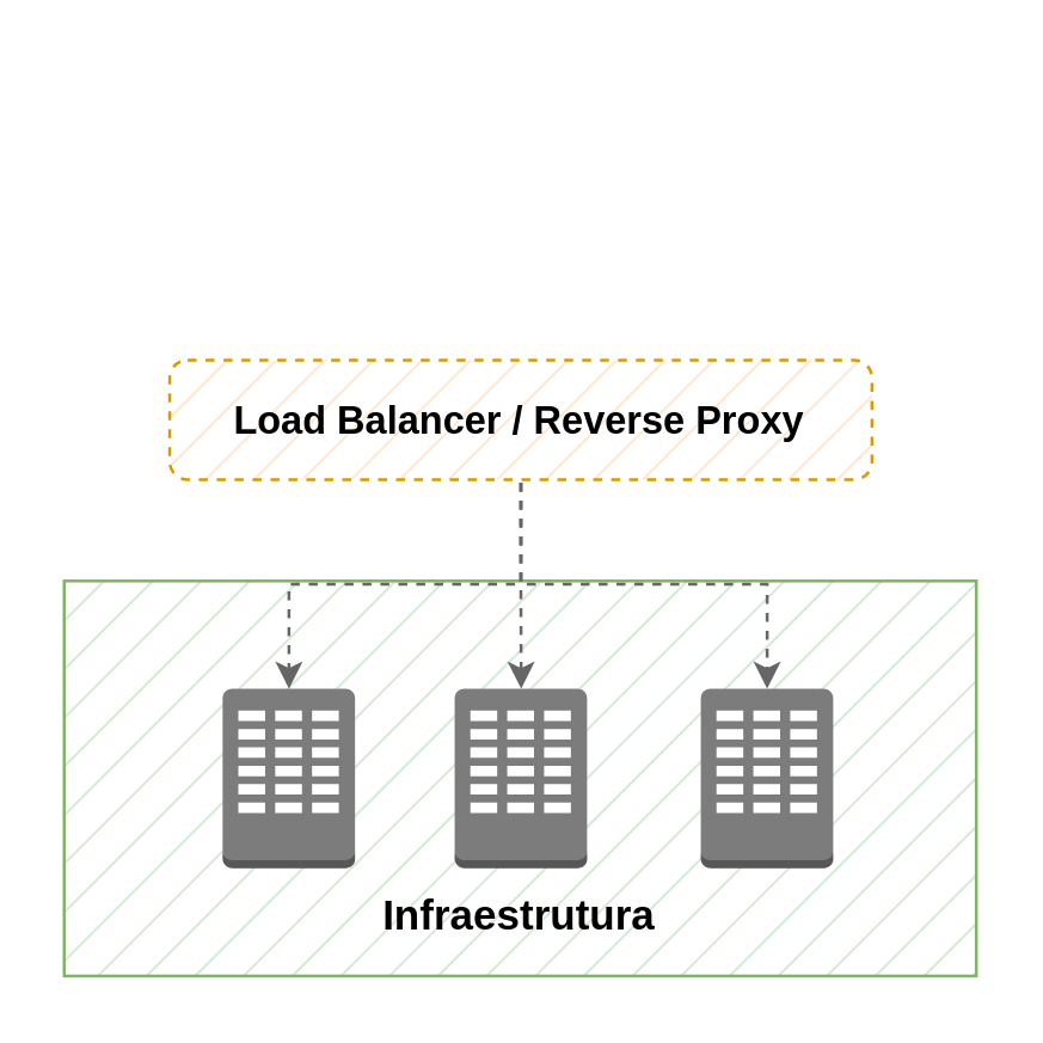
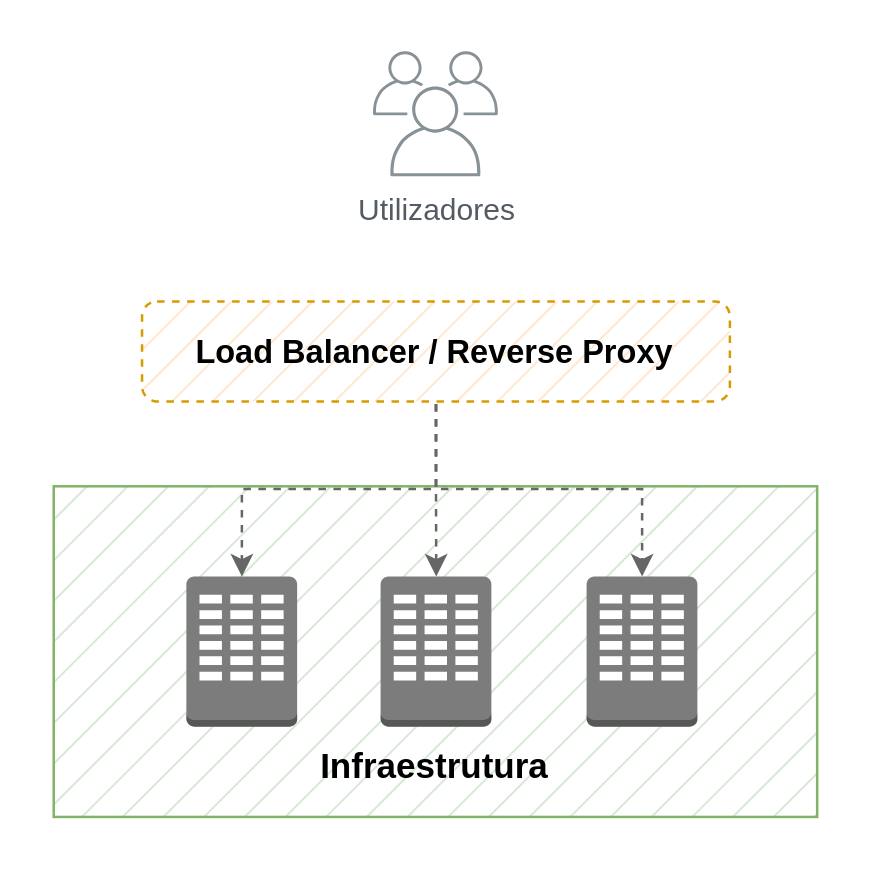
  <mxCell id="0" />
  <mxCell id="1" parent="0" />
  <mxCell id="2" value="&lt;p style=&quot;line-height: 120%; margin-top: 92px; margin-bottom: 0px; padding-bottom: 0px; margin-right: 0px;&quot;&gt;&lt;b&gt;&lt;font style=&quot;font-size: 14px;&quot;&gt;Infraestrutura&lt;/font&gt;&lt;/b&gt;&lt;/p&gt;" style="whiteSpace=wrap;html=1;fillColor=#d5e8d4;strokeColor=#82b366;fillStyle=hatch;" vertex="1" parent="1"><mxGeometry x="20.98" y="193.91" width="305.2" height="132.18" as="geometry" /></mxCell>
+ <mxCell id="3" value="Utilizadores" style="sketch=0;outlineConnect=0;gradientColor=none;fontColor=#545B64;strokeColor=none;fillColor=#879196;dashed=0;verticalLabelPosition=bottom;verticalAlign=top;align=center;html=1;fontSize=12;fontStyle=0;aspect=fixed;shape=mxgraph.aws4.illustration_users;pointerEvents=1" vertex="1" parent="1"><mxGeometry x="148.58" y="20" width="50" height="50" as="geometry" /></mxCell>
  <mxCell id="4" value="" style="outlineConnect=0;dashed=0;verticalLabelPosition=bottom;verticalAlign=top;align=center;html=1;shape=mxgraph.aws3.corporate_data_center;fillColor=#7D7C7C;gradientColor=none;" vertex="1" parent="1"><mxGeometry x="74" y="230" width="44.29" height="60" as="geometry" /></mxCell>
  <mxCell id="5" style="edgeStyle=orthogonalEdgeStyle;rounded=0;orthogonalLoop=1;jettySize=auto;html=1;curved=0;dashed=1;fillColor=#f5f5f5;strokeColor=#666666;" edge="1" parent="1" source="8" target="4"><mxGeometry relative="1" as="geometry" /></mxCell>
  <mxCell id="6" style="edgeStyle=orthogonalEdgeStyle;rounded=0;orthogonalLoop=1;jettySize=auto;html=1;curved=0;dashed=1;fillColor=#f5f5f5;strokeColor=#666666;" edge="1" parent="1" source="8" target="9"><mxGeometry relative="1" as="geometry" /></mxCell>
  <mxCell id="7" style="edgeStyle=orthogonalEdgeStyle;rounded=0;orthogonalLoop=1;jettySize=auto;html=1;curved=0;dashed=1;fillColor=#f5f5f5;strokeColor=#666666;" edge="1" parent="1" source="8" target="10"><mxGeometry relative="1" as="geometry" /></mxCell>
  <mxCell id="8" value="&lt;b&gt;&lt;font style=&quot;font-size: 13px;&quot;&gt;Load Balancer / Reverse Proxy&lt;/font&gt;&lt;/b&gt;" style="rounded=1;whiteSpace=wrap;html=1;fillColor=#ffe6cc;strokeColor=#d79b00;fillStyle=hatch;strokeWidth=1;perimeterSpacing=1;glass=0;dashed=1;" vertex="1" parent="1"><mxGeometry x="56.29" y="120" width="235" height="40" as="geometry" /></mxCell>
  <mxCell id="9" value="" style="outlineConnect=0;dashed=0;verticalLabelPosition=bottom;verticalAlign=top;align=center;html=1;shape=mxgraph.aws3.corporate_data_center;fillColor=#7D7C7C;gradientColor=none;" vertex="1" parent="1"><mxGeometry x="151.65" y="230" width="44.29" height="60" as="geometry" /></mxCell>
  <mxCell id="10" value="" style="outlineConnect=0;dashed=0;verticalLabelPosition=bottom;verticalAlign=top;align=center;html=1;shape=mxgraph.aws3.corporate_data_center;fillColor=#7D7C7C;strokeColor=#23445d;" vertex="1" parent="1"><mxGeometry x="234" y="230" width="44.29" height="60" as="geometry" /></mxCell>
